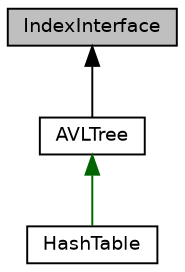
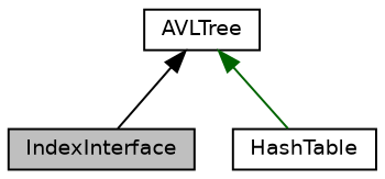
  digraph {
    fontname="DejaVu Sans"
    node [color=black fillcolor=white fontname="DejaVu Sans" fontsize=10 shape=record style=filled]
    edge [dir=back fontname="DejaVu Sans" fontsize=10 labelfontname=Helvetica labelfontsize=10 style=solid]
    n1 [fillcolor=grey75 fontcolor=black height=0.2 label=IndexInterface width=0.4]
    n2 [height=0.2 label=AVLTree width=0.4]
    n3 [height=0.2 label=HashTable width=0.4]
-   n1 -> n2 [color=black]
+   n2 -> n1 [color=black]
    n2 -> n3 [color=darkgreen]
  }
